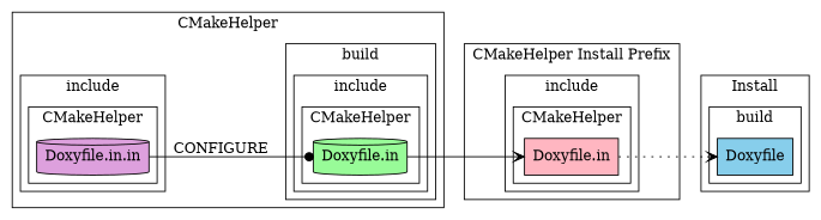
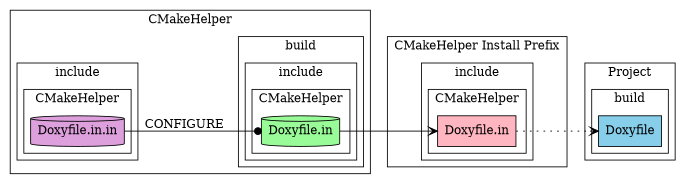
  digraph {
    rankdir=LR
    node [style=filled shape=cylinder]
    edge [style=solid arrowhead=vee]
    n1 [label="Doxyfile.in.in" fillcolor=plum]
    n2 [label="Doxyfile.in" fillcolor=palegreen]
    n3 [label="Doxyfile.in" fillcolor=lightpink shape=box]
    n4 [label=Doxyfile fillcolor=skyblue shape=box]
    subgraph cluster_1 {
      label=CMakeHelper
      style=solid
      subgraph cluster_2 {
        label=include
        style=solid
        subgraph cluster_3 {
          label=CMakeHelper
          style=solid
          n1
        }
      }
      subgraph cluster_4 {
        label=build
        style=solid
        subgraph cluster_5 {
          label=include
          style=solid
          subgraph cluster_6 {
            label=CMakeHelper
            style=solid
            n2
          }
        }
      }
    }
    subgraph cluster_7 {
      label="CMakeHelper Install Prefix"
      style=solid
      subgraph cluster_8 {
        label=include
        style=solid
        subgraph cluster_9 {
          label=CMakeHelper
          style=solid
          n3
        }
      }
    }
    subgraph cluster_10 {
-     label=Install
+     label=Project
      style=solid
      subgraph cluster_11 {
        label=build
        style=solid
        n4
      }
    }
    n1 -> n2 [label=CONFIGURE arrowhead=dot]
    n2 -> n3
    n3 -> n4 [style=dotted]
  }
